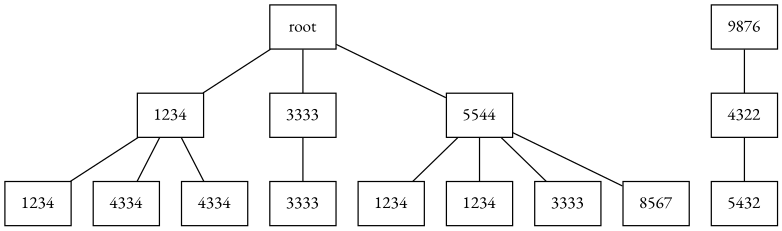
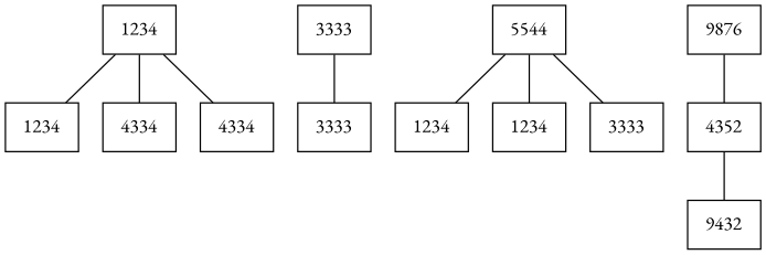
  digraph {
    fontname="EB Garamond"
    ordering=out
    node [fontname="EB Garamond" shape=box]
    edge [dir=none fontname="EB Garamond"]
-   root
    1234
    3333
    5544
    n5 [label=1234]
    4334
    n7 [label=4334]
    n8 [label=3333]
    n9 [label=1234]
    n10 [label=1234]
    n11 [label=3333]
-   8567
    9876
-   4352 [label=4322]
-   5432
-   root -> 1234
-   root -> 3333
-   root -> 5544
+   4352
+   5432 [label=9432]
    1234 -> n5
    1234 -> 4334
    1234 -> n7
    3333 -> n8
    5544 -> n9
    5544 -> n10
    5544 -> n11
-   5544 -> 8567
    9876 -> 4352
    4352 -> 5432
  }
